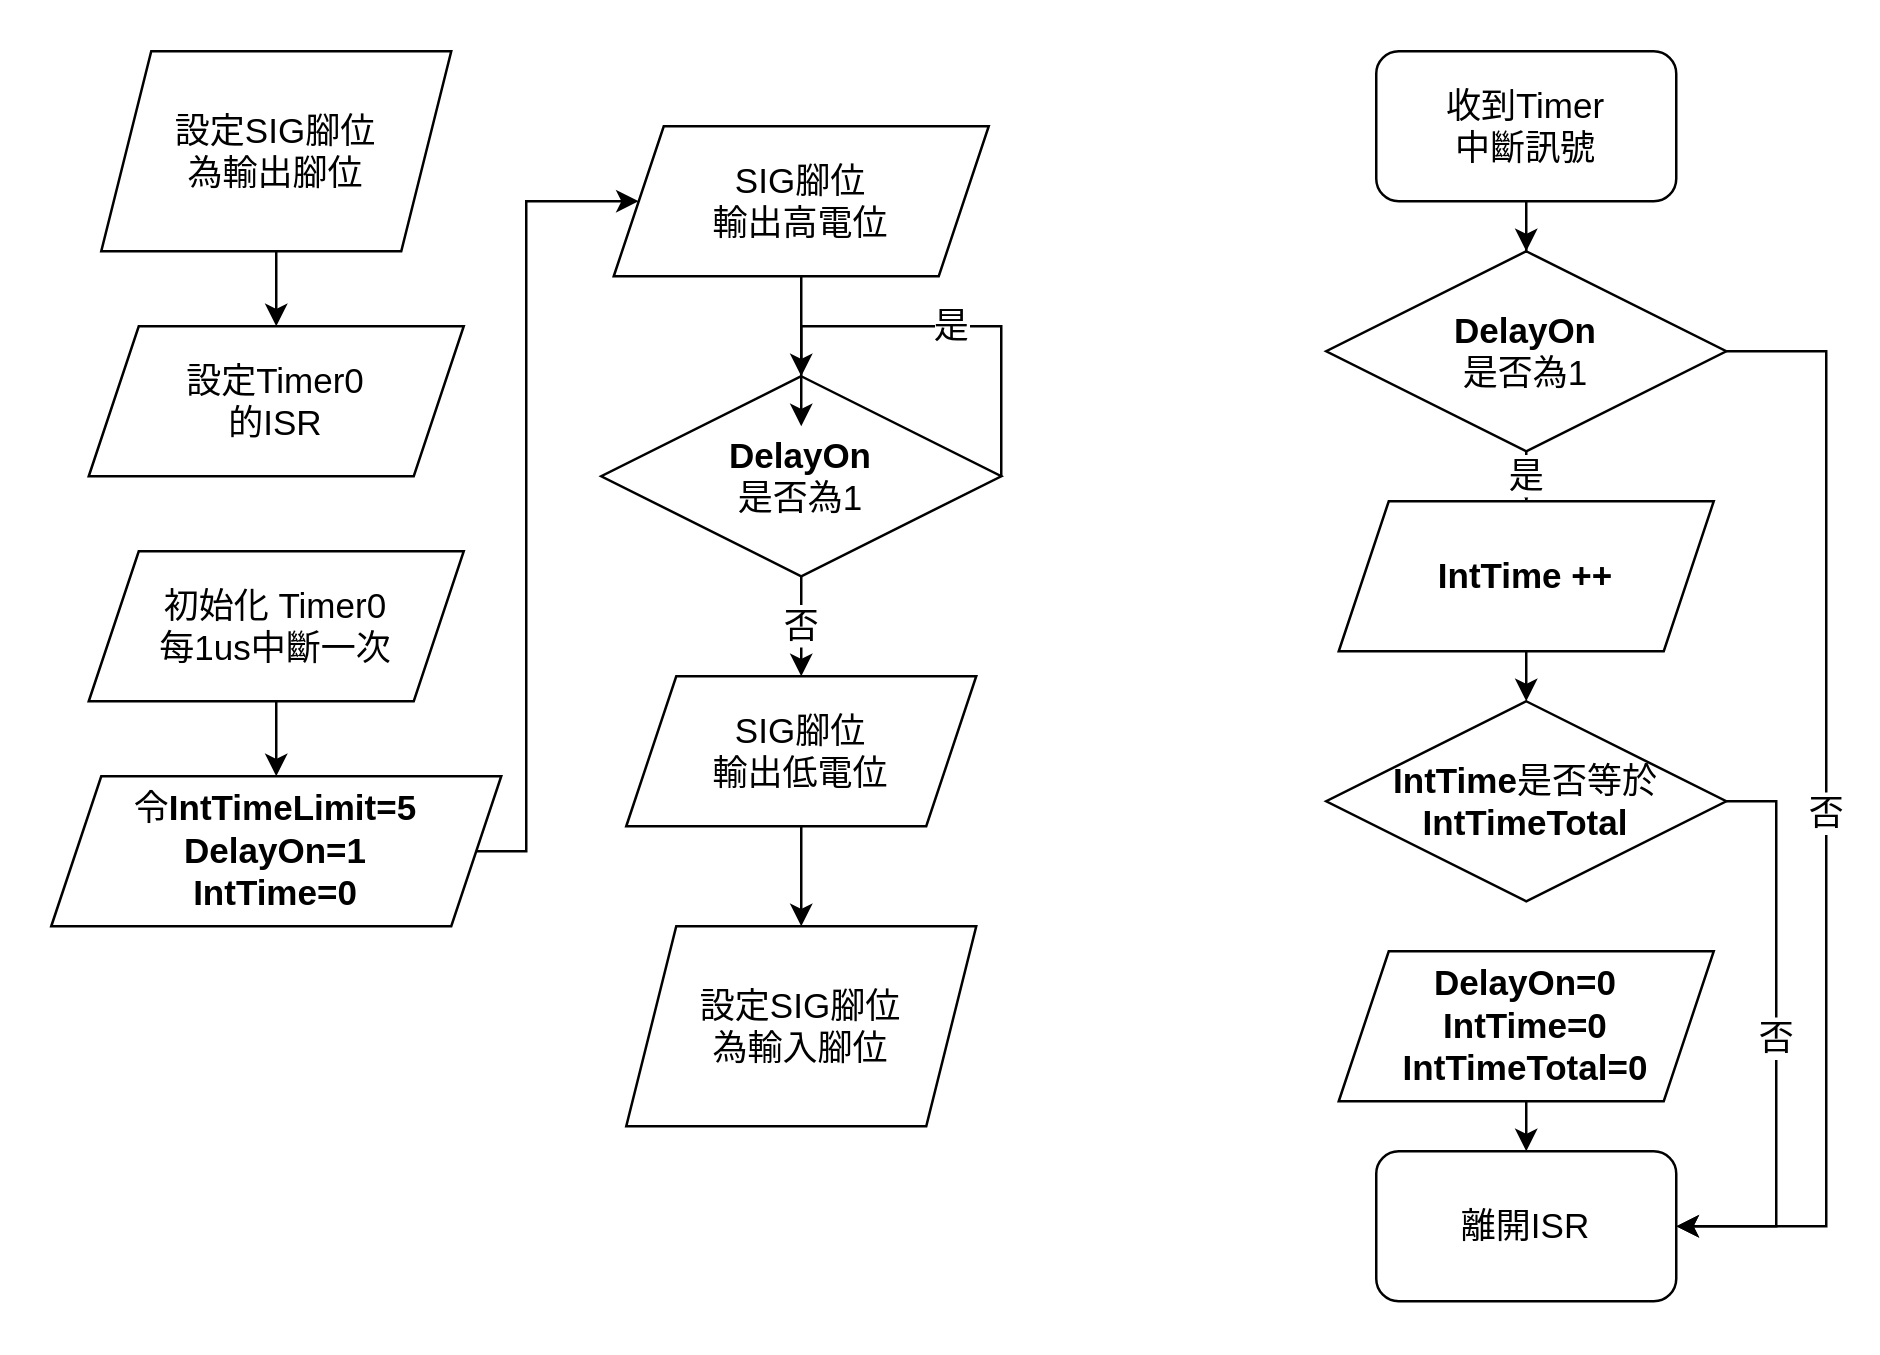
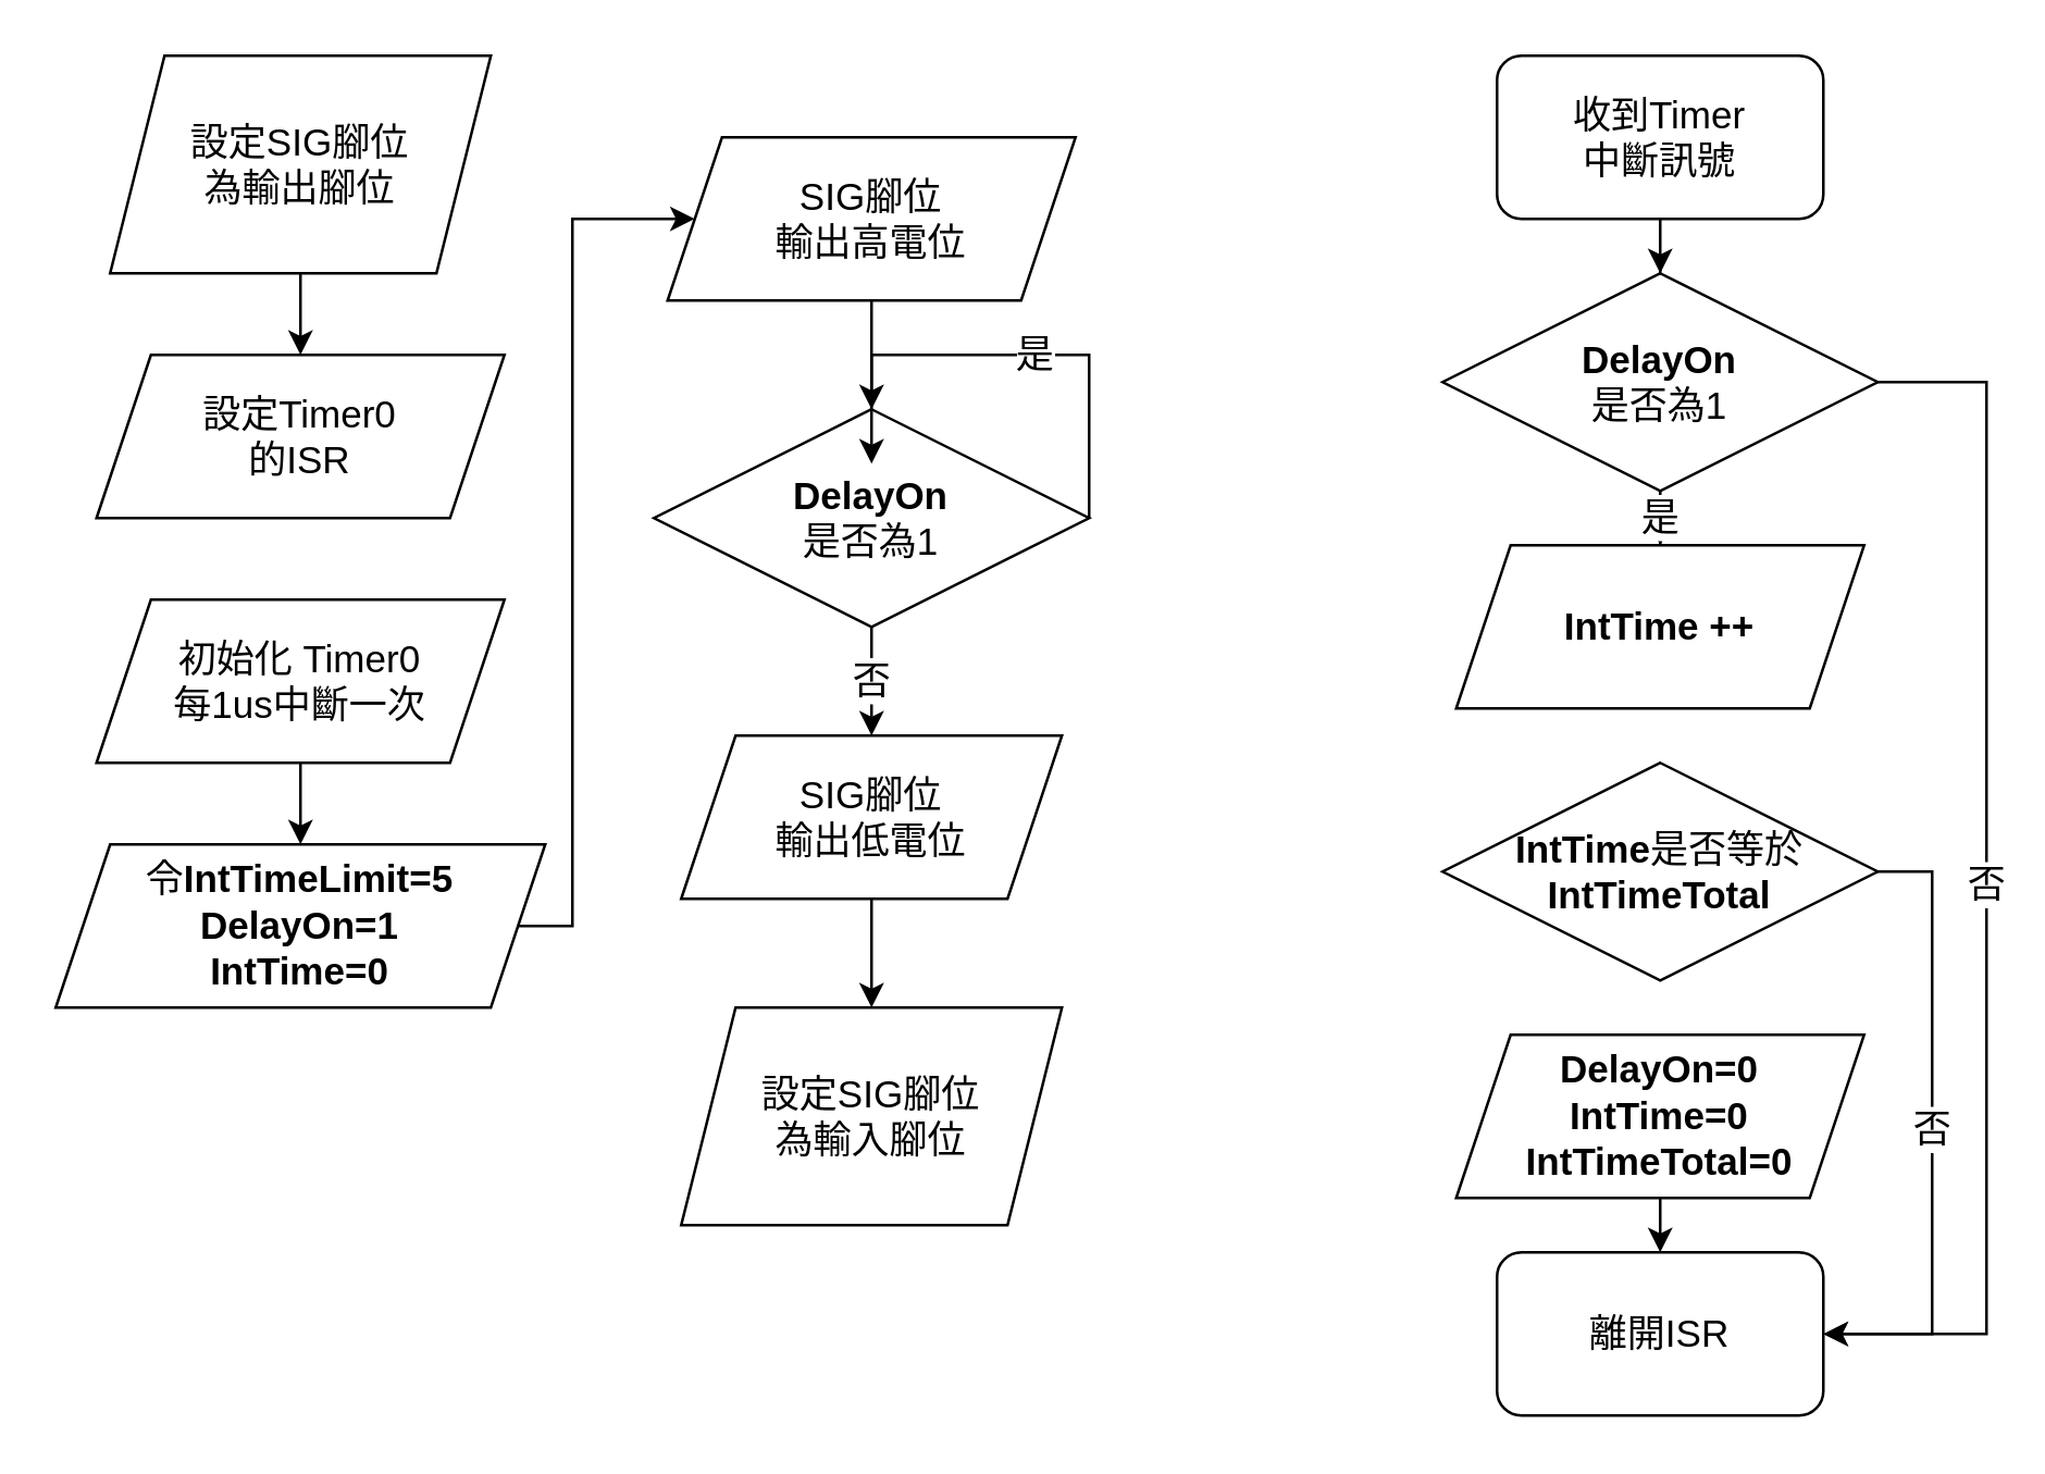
  <mxCell id="0" />
  <mxCell id="1" parent="0" />
  <mxCell id="2" style="edgeStyle=orthogonalEdgeStyle;rounded=0;orthogonalLoop=1;jettySize=auto;html=1;exitX=0.5;exitY=1;exitDx=0;exitDy=0;entryX=0.5;entryY=0;entryDx=0;entryDy=0;fontSize=14;" edge="1" parent="1" source="3" target="23"><mxGeometry relative="1" as="geometry" /></mxCell>
  <mxCell id="3" value="設定SIG腳位&lt;br style=&quot;font-size: 14px&quot;&gt;為輸出腳位" style="shape=parallelogram;perimeter=parallelogramPerimeter;whiteSpace=wrap;html=1;fixedSize=1;fontSize=14;" vertex="1" parent="1"><mxGeometry x="40" y="20" width="140" height="80" as="geometry" /></mxCell>
  <mxCell id="4" value="否" style="edgeStyle=orthogonalEdgeStyle;rounded=0;orthogonalLoop=1;jettySize=auto;html=1;exitX=0.5;exitY=1;exitDx=0;exitDy=0;entryX=0.5;entryY=0;entryDx=0;entryDy=0;fontSize=14;" edge="1" parent="1" source="5" target="8"><mxGeometry relative="1" as="geometry" /></mxCell>
  <mxCell id="5" value="&lt;b style=&quot;font-size: 14px;&quot;&gt;DelayOn&lt;br style=&quot;font-size: 14px;&quot;&gt;&lt;/b&gt;是否為1" style="rhombus;whiteSpace=wrap;html=1;fontSize=14;" vertex="1" parent="1"><mxGeometry x="240" y="150" width="160" height="80" as="geometry" /></mxCell>
  <mxCell id="6" value="是" style="edgeStyle=orthogonalEdgeStyle;rounded=0;orthogonalLoop=1;jettySize=auto;html=1;exitX=1;exitY=0.5;exitDx=0;exitDy=0;entryX=0.5;entryY=0;entryDx=0;entryDy=0;fontSize=14;" edge="1" parent="1" source="5" target="5"><mxGeometry relative="1" as="geometry"><Array as="points"><mxPoint x="400" y="130" /><mxPoint x="320" y="130" /></Array></mxGeometry></mxCell>
  <mxCell id="7" value="" style="edgeStyle=orthogonalEdgeStyle;rounded=0;orthogonalLoop=1;jettySize=auto;html=1;fontSize=14;" edge="1" parent="1" source="8" target="28"><mxGeometry relative="1" as="geometry" /></mxCell>
  <mxCell id="8" value="SIG腳位&lt;br style=&quot;font-size: 14px;&quot;&gt;輸出低電位" style="shape=parallelogram;perimeter=parallelogramPerimeter;whiteSpace=wrap;html=1;fixedSize=1;fontSize=14;" vertex="1" parent="1"><mxGeometry x="250" y="270" width="140" height="60" as="geometry" /></mxCell>
  <mxCell id="9" style="edgeStyle=orthogonalEdgeStyle;rounded=0;orthogonalLoop=1;jettySize=auto;html=1;exitX=0.5;exitY=1;exitDx=0;exitDy=0;entryX=0.5;entryY=0;entryDx=0;entryDy=0;fontSize=14;" edge="1" parent="1" source="10" target="25"><mxGeometry relative="1" as="geometry"><mxPoint x="255" y="60" as="targetPoint" /><Array as="points"><mxPoint x="110" y="280" /><mxPoint x="110" y="280" /></Array></mxGeometry></mxCell>
  <mxCell id="10" value="初始化 Timer0&lt;br style=&quot;font-size: 14px;&quot;&gt;每1us中斷一次" style="shape=parallelogram;perimeter=parallelogramPerimeter;whiteSpace=wrap;html=1;fixedSize=1;fontSize=14;" vertex="1" parent="1"><mxGeometry x="35" y="220" width="150" height="60" as="geometry" /></mxCell>
  <mxCell id="11" value="" style="edgeStyle=orthogonalEdgeStyle;rounded=0;orthogonalLoop=1;jettySize=auto;html=1;fontSize=14;" edge="1" parent="1" source="12" target="15"><mxGeometry relative="1" as="geometry" /></mxCell>
  <mxCell id="12" value="收到Timer&lt;br style=&quot;font-size: 14px;&quot;&gt;中斷訊號" style="rounded=1;whiteSpace=wrap;html=1;fontSize=14;" vertex="1" parent="1"><mxGeometry x="550" y="20" width="120" height="60" as="geometry" /></mxCell>
  <mxCell id="13" value="是" style="edgeStyle=orthogonalEdgeStyle;rounded=0;orthogonalLoop=1;jettySize=auto;html=1;fontSize=14;" edge="1" parent="1" source="15" target="17"><mxGeometry relative="1" as="geometry" /></mxCell>
  <mxCell id="14" value="否" style="edgeStyle=orthogonalEdgeStyle;rounded=0;orthogonalLoop=1;jettySize=auto;html=1;exitX=1;exitY=0.5;exitDx=0;exitDy=0;entryX=1;entryY=0.5;entryDx=0;entryDy=0;fontSize=14;" edge="1" parent="1" source="15" target="22"><mxGeometry relative="1" as="geometry"><Array as="points"><mxPoint x="730" y="140" /><mxPoint x="730" y="490" /></Array></mxGeometry></mxCell>
  <mxCell id="15" value="&lt;b style=&quot;font-size: 14px;&quot;&gt;DelayOn&lt;br style=&quot;font-size: 14px;&quot;&gt;&lt;/b&gt;是否為1" style="rhombus;whiteSpace=wrap;html=1;fontSize=14;" vertex="1" parent="1"><mxGeometry x="530" y="100" width="160" height="80" as="geometry" /></mxCell>
- <mxCell id="16" style="edgeStyle=orthogonalEdgeStyle;rounded=0;orthogonalLoop=1;jettySize=auto;html=1;exitX=0.5;exitY=1;exitDx=0;exitDy=0;entryX=0.5;entryY=0;entryDx=0;entryDy=0;fontSize=14;" edge="1" parent="1" source="17" target="19"><mxGeometry relative="1" as="geometry" /></mxCell>
  <mxCell id="17" value="&lt;b&gt;IntTime ++&lt;/b&gt;" style="shape=parallelogram;perimeter=parallelogramPerimeter;whiteSpace=wrap;html=1;fixedSize=1;fontSize=14;" vertex="1" parent="1"><mxGeometry x="535" y="200" width="150" height="60" as="geometry" /></mxCell>
  <mxCell id="18" value="否" style="edgeStyle=orthogonalEdgeStyle;rounded=0;orthogonalLoop=1;jettySize=auto;html=1;exitX=1;exitY=0.5;exitDx=0;exitDy=0;entryX=1;entryY=0.5;entryDx=0;entryDy=0;fontSize=14;" edge="1" parent="1" source="19" target="22"><mxGeometry relative="1" as="geometry" /></mxCell>
  <mxCell id="19" value="&lt;b style=&quot;font-size: 14px&quot;&gt;IntTime&lt;/b&gt;&lt;span style=&quot;font-size: 14px&quot;&gt;是否等於&lt;/span&gt;&lt;b style=&quot;font-size: 14px&quot;&gt;IntTimeTotal&lt;/b&gt;" style="rhombus;whiteSpace=wrap;html=1;fontSize=14;" vertex="1" parent="1"><mxGeometry x="530" y="280" width="160" height="80" as="geometry" /></mxCell>
  <mxCell id="20" style="edgeStyle=orthogonalEdgeStyle;rounded=0;orthogonalLoop=1;jettySize=auto;html=1;exitX=0.5;exitY=1;exitDx=0;exitDy=0;entryX=0.5;entryY=0;entryDx=0;entryDy=0;fontSize=14;" edge="1" parent="1" source="21" target="22"><mxGeometry relative="1" as="geometry" /></mxCell>
  <mxCell id="21" value="&lt;b&gt;DelayOn=0&lt;br&gt;IntTime=0&lt;br&gt;IntTimeTotal=0&lt;br&gt;&lt;/b&gt;" style="shape=parallelogram;perimeter=parallelogramPerimeter;whiteSpace=wrap;html=1;fixedSize=1;fontSize=14;" vertex="1" parent="1"><mxGeometry x="535" y="380" width="150" height="60" as="geometry" /></mxCell>
  <mxCell id="22" value="離開ISR" style="rounded=1;whiteSpace=wrap;html=1;fontSize=14;" vertex="1" parent="1"><mxGeometry x="550" y="460" width="120" height="60" as="geometry" /></mxCell>
  <mxCell id="23" value="設定Timer0&lt;br style=&quot;font-size: 14px;&quot;&gt;的ISR" style="shape=parallelogram;perimeter=parallelogramPerimeter;whiteSpace=wrap;html=1;fixedSize=1;fontSize=14;" vertex="1" parent="1"><mxGeometry x="35" y="130" width="150" height="60" as="geometry" /></mxCell>
  <mxCell id="24" style="edgeStyle=orthogonalEdgeStyle;rounded=0;orthogonalLoop=1;jettySize=auto;html=1;exitX=1;exitY=0.5;exitDx=0;exitDy=0;entryX=0;entryY=0.5;entryDx=0;entryDy=0;fontSize=14;" edge="1" parent="1" source="25" target="27"><mxGeometry relative="1" as="geometry"><Array as="points"><mxPoint x="210" y="340" /><mxPoint x="210" y="80" /></Array></mxGeometry></mxCell>
  <mxCell id="25" value="&lt;span style=&quot;font-size: 14px&quot;&gt;令&lt;/span&gt;&lt;b style=&quot;font-size: 14px&quot;&gt;IntTimeLimit=5&lt;br style=&quot;font-size: 14px&quot;&gt;&lt;/b&gt;&lt;span style=&quot;font-size: 14px&quot;&gt;&lt;b style=&quot;font-size: 14px&quot;&gt;DelayOn=1&lt;br&gt;IntTime=0&lt;br&gt;&lt;/b&gt;&lt;/span&gt;" style="shape=parallelogram;perimeter=parallelogramPerimeter;whiteSpace=wrap;html=1;fixedSize=1;fontSize=14;" vertex="1" parent="1"><mxGeometry x="20" y="310" width="180" height="60" as="geometry" /></mxCell>
  <mxCell id="26" style="edgeStyle=orthogonalEdgeStyle;rounded=0;orthogonalLoop=1;jettySize=auto;html=1;exitX=0.5;exitY=1;exitDx=0;exitDy=0;fontSize=14;" edge="1" parent="1" source="27"><mxGeometry relative="1" as="geometry"><mxPoint x="320" y="170" as="targetPoint" /></mxGeometry></mxCell>
  <mxCell id="27" value="SIG腳位&lt;br&gt;輸出高電位" style="shape=parallelogram;perimeter=parallelogramPerimeter;whiteSpace=wrap;html=1;fixedSize=1;fontSize=14;" vertex="1" parent="1"><mxGeometry x="245" y="50" width="150" height="60" as="geometry" /></mxCell>
  <mxCell id="28" value="設定SIG腳位&lt;br&gt;為輸入腳位" style="shape=parallelogram;perimeter=parallelogramPerimeter;whiteSpace=wrap;html=1;fixedSize=1;fontSize=14;" vertex="1" parent="1"><mxGeometry x="250" y="370" width="140" height="80" as="geometry" /></mxCell>
